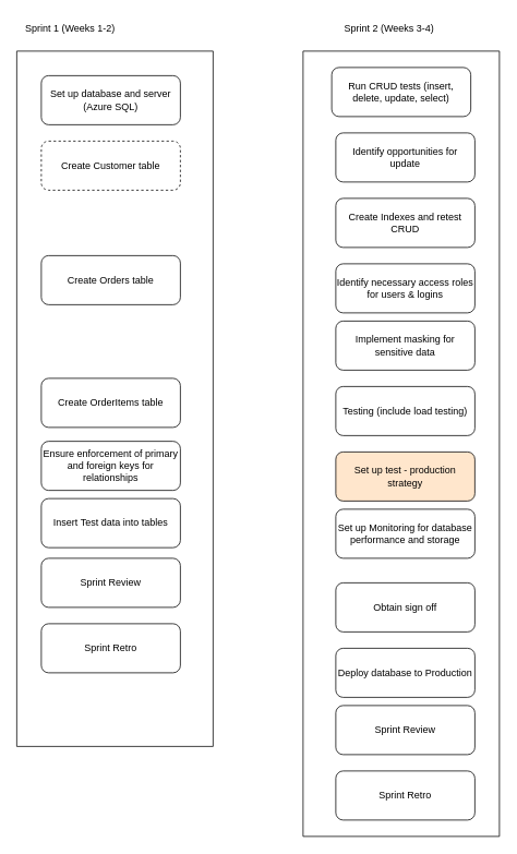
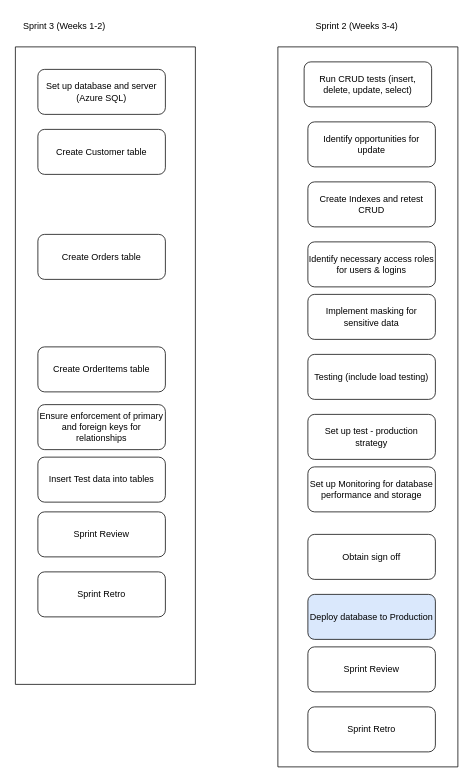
  <mxCell id="0" />
  <mxCell id="1" parent="0" />
  <mxCell id="2" value="" style="swimlane;startSize=0;" vertex="1" parent="1"><mxGeometry x="20" y="62" width="240" height="850" as="geometry" /></mxCell>
  <mxCell id="3" value="Sprint Review" style="rounded=1;whiteSpace=wrap;html=1;" vertex="1" parent="2"><mxGeometry x="30" y="620" width="170" height="60" as="geometry" /></mxCell>
  <mxCell id="4" value="Sprint Retro" style="rounded=1;whiteSpace=wrap;html=1;" vertex="1" parent="2"><mxGeometry x="30" y="700" width="170" height="60" as="geometry" /></mxCell>
- <mxCell id="5" value="Sprint 1 (Weeks 1-2)" style="text;html=1;align=center;verticalAlign=middle;resizable=0;points=[];autosize=1;strokeColor=none;fillColor=none;" vertex="1" parent="1"><mxGeometry x="20" y="20" width="130" height="30" as="geometry" /></mxCell>
+ <mxCell id="5" value="Sprint 3 (Weeks 1-2)" style="text;html=1;align=center;verticalAlign=middle;resizable=0;points=[];autosize=1;strokeColor=none;fillColor=none;" vertex="1" parent="1"><mxGeometry x="20" y="20" width="130" height="30" as="geometry" /></mxCell>
  <mxCell id="6" value="Set up database and server (Azure SQL)" style="rounded=1;whiteSpace=wrap;html=1;" vertex="1" parent="1"><mxGeometry x="50" y="92" width="170" height="60" as="geometry" /></mxCell>
- <mxCell id="7" value="Create Customer table" style="rounded=1;whiteSpace=wrap;html=1;dashed=1;" vertex="1" parent="1"><mxGeometry x="50" y="172" width="170" height="60" as="geometry" /></mxCell>
+ <mxCell id="7" value="Create Customer table" style="rounded=1;whiteSpace=wrap;html=1;" vertex="1" parent="1"><mxGeometry x="50" y="172" width="170" height="60" as="geometry" /></mxCell>
  <mxCell id="8" value="Create Orders table" style="rounded=1;whiteSpace=wrap;html=1;" vertex="1" parent="1"><mxGeometry x="50" y="312" width="170" height="60" as="geometry" /></mxCell>
  <mxCell id="9" value="Create OrderItems table" style="rounded=1;whiteSpace=wrap;html=1;" vertex="1" parent="1"><mxGeometry x="50" y="462" width="170" height="60" as="geometry" /></mxCell>
  <mxCell id="10" value="Ensure enforcement of primary and foreign keys for relationships" style="rounded=1;whiteSpace=wrap;html=1;" vertex="1" parent="1"><mxGeometry x="50" y="539" width="170" height="60" as="geometry" /></mxCell>
  <mxCell id="11" value="Sprint 2 (Weeks 3-4)" style="text;html=1;align=center;verticalAlign=middle;resizable=0;points=[];autosize=1;strokeColor=none;fillColor=none;" vertex="1" parent="1"><mxGeometry x="410" y="20" width="130" height="30" as="geometry" /></mxCell>
  <mxCell id="12" value="Insert Test data into tables" style="rounded=1;whiteSpace=wrap;html=1;" vertex="1" parent="1"><mxGeometry x="50" y="609" width="170" height="60" as="geometry" /></mxCell>
  <mxCell id="13" value="" style="swimlane;startSize=0;" vertex="1" parent="1"><mxGeometry x="370" y="62" width="240" height="960" as="geometry" /></mxCell>
  <mxCell id="14" value="Identify opportunities for update" style="rounded=1;whiteSpace=wrap;html=1;" vertex="1" parent="13"><mxGeometry x="40" y="100" width="170" height="60" as="geometry" /></mxCell>
  <mxCell id="15" value="Create Indexes and retest CRUD" style="rounded=1;whiteSpace=wrap;html=1;" vertex="1" parent="13"><mxGeometry x="40" y="180" width="170" height="60" as="geometry" /></mxCell>
  <mxCell id="16" value="Identify necessary access roles for users &amp;amp; logins" style="rounded=1;whiteSpace=wrap;html=1;" vertex="1" parent="13"><mxGeometry x="40" y="260" width="170" height="60" as="geometry" /></mxCell>
  <mxCell id="17" value="Implement masking for sensitive data" style="rounded=1;whiteSpace=wrap;html=1;" vertex="1" parent="13"><mxGeometry x="40" y="330" width="170" height="60" as="geometry" /></mxCell>
  <mxCell id="18" value="Testing (include load testing)" style="rounded=1;whiteSpace=wrap;html=1;" vertex="1" parent="13"><mxGeometry x="40" y="410" width="170" height="60" as="geometry" /></mxCell>
- <mxCell id="19" value="Set up test - production strategy" style="rounded=1;whiteSpace=wrap;html=1;fillColor=#ffe6cc;" vertex="1" parent="13"><mxGeometry x="40" y="490" width="170" height="60" as="geometry" /></mxCell>
- <mxCell id="20" value="Deploy database to Production" style="rounded=1;whiteSpace=wrap;html=1;" vertex="1" parent="13"><mxGeometry x="40" y="730" width="170" height="60" as="geometry" /></mxCell>
+ <mxCell id="19" value="Set up test - production strategy" style="rounded=1;whiteSpace=wrap;html=1;" vertex="1" parent="13"><mxGeometry x="40" y="490" width="170" height="60" as="geometry" /></mxCell>
+ <mxCell id="20" value="Deploy database to Production" style="rounded=1;whiteSpace=wrap;html=1;fillColor=#dae8fc;" vertex="1" parent="13"><mxGeometry x="40" y="730" width="170" height="60" as="geometry" /></mxCell>
  <mxCell id="21" value="Obtain sign off" style="rounded=1;whiteSpace=wrap;html=1;" vertex="1" parent="13"><mxGeometry x="40" y="650" width="170" height="60" as="geometry" /></mxCell>
  <mxCell id="22" value="Set up Monitoring for database performance and storage" style="rounded=1;whiteSpace=wrap;html=1;" vertex="1" parent="13"><mxGeometry x="40" y="560" width="170" height="60" as="geometry" /></mxCell>
  <mxCell id="23" value="Run CRUD tests (insert, delete, update, select)" style="rounded=1;whiteSpace=wrap;html=1;" vertex="1" parent="13"><mxGeometry x="35" y="20" width="170" height="60" as="geometry" /></mxCell>
  <mxCell id="24" value="Sprint Review" style="rounded=1;whiteSpace=wrap;html=1;" vertex="1" parent="13"><mxGeometry x="40" y="800" width="170" height="60" as="geometry" /></mxCell>
  <mxCell id="25" value="Sprint Retro" style="rounded=1;whiteSpace=wrap;html=1;" vertex="1" parent="13"><mxGeometry x="40" y="880" width="170" height="60" as="geometry" /></mxCell>
